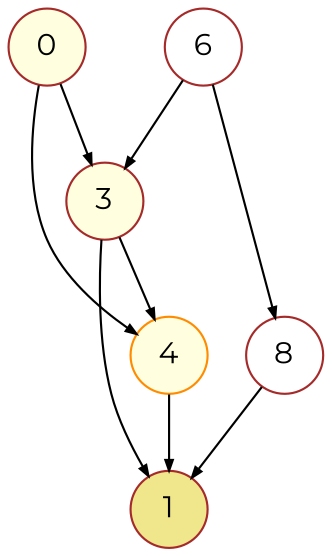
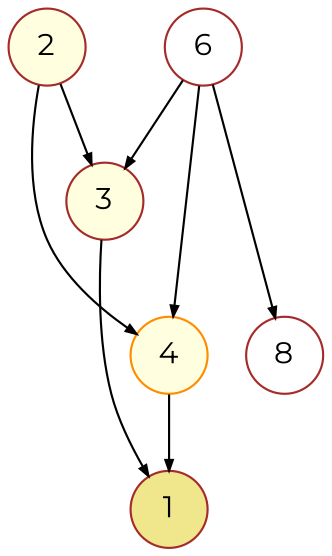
  digraph {
    fontname=Montserrat
    node [color=brown fillcolor=lightyellow fontname=Montserrat shape=circle style=filled]
    edge [arrowsize=0.5 fontname=Montserrat]
-   n1 [label=0]
+   n1 [label=2]
    n2 [label=3]
    n3 [color=darkorange label=4]
    n4 [fillcolor=khaki label=1]
    n5 [fillcolor=white label=6]
    n6 [fillcolor=white label=8]
    n1 -> n2
    n1 -> n3
    n2 -> n4
    n3 -> n4
    n5 -> n2
-   n2 -> n3
+   n5 -> n3
    n5 -> n6
-   n6 -> n4
  }
